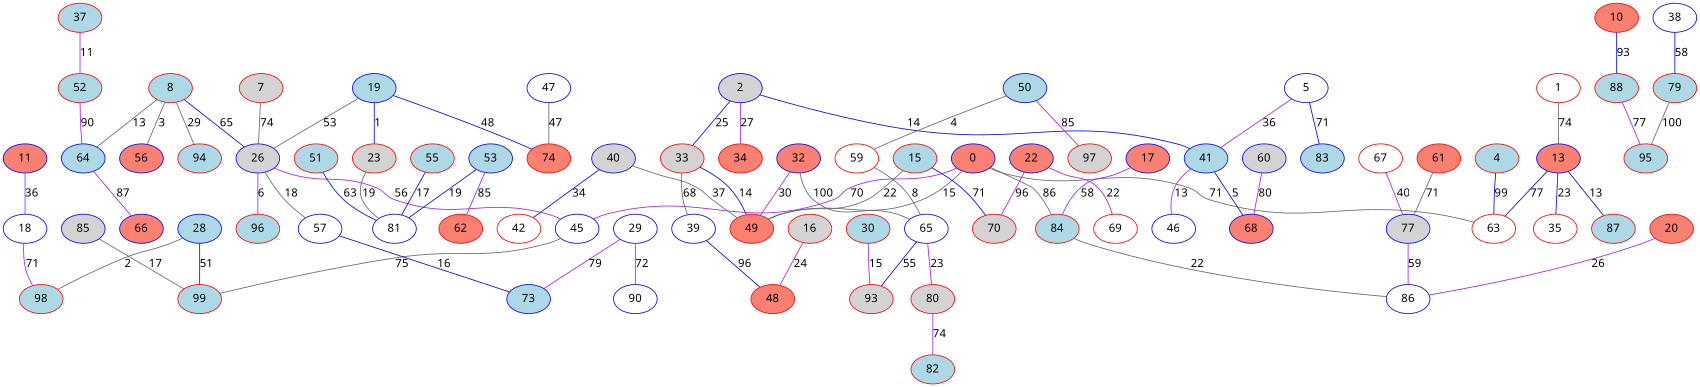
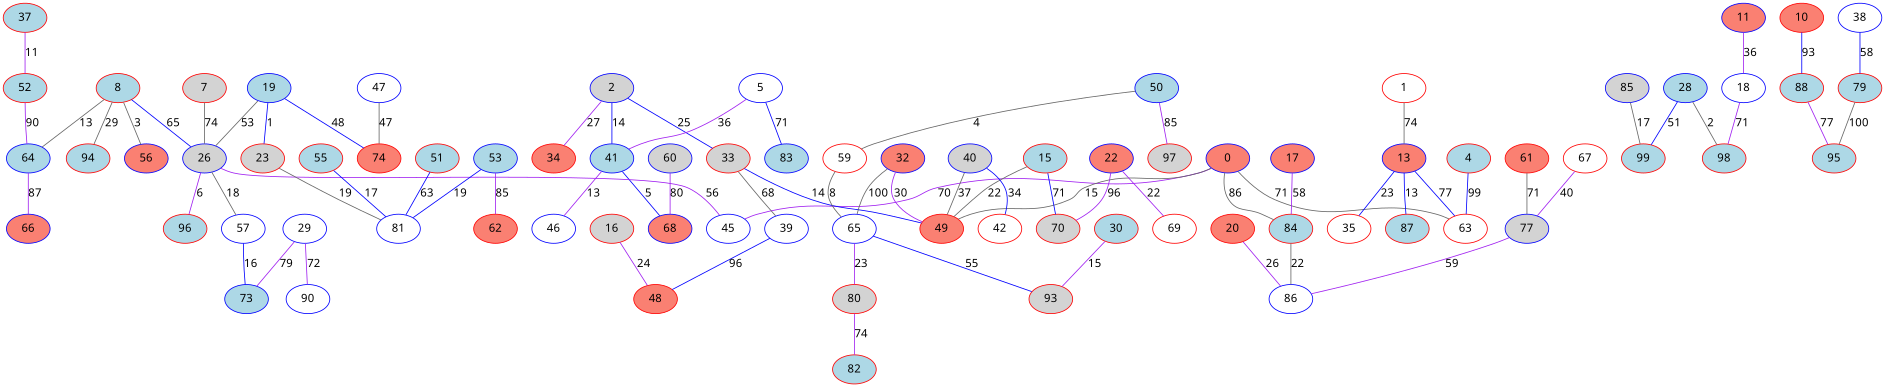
  graph {
    fontname="Noto Sans"
    node [color=red fillcolor=lightblue fontname="Noto Sans" style=filled]
    edge [color=purple fontname="Noto Sans"]
    n1 [color=blue fillcolor=salmon label=0]
    n2 [color=blue fillcolor=white label=45]
    n3 [fillcolor=salmon label=49]
    n4 [fillcolor=white label=63]
    n5 [label=84]
    n6 [label=99]
    n7 [color=blue fillcolor=white label=86]
    n8 [fillcolor=white label=1]
    n9 [color=blue fillcolor=salmon label=13]
    n10 [fillcolor=white label=35]
    n11 [label=87]
    n12 [label=95]
    n13 [color=blue fillcolor=lightgrey label=2]
    n14 [fillcolor=lightgrey label=33]
    n15 [fillcolor=salmon label=34]
    n16 [color=blue label=41]
    n17 [color=blue fillcolor=white label=39]
    n18 [color=blue fillcolor=white label=46]
    n19 [color=blue fillcolor=salmon label=68]
    n20 [label=4]
    n21 [color=blue fillcolor=lightgrey label=77]
    n22 [color=blue fillcolor=white label=5]
    n23 [color=blue label=83]
    n24 [fillcolor=lightgrey label=7]
    n25 [color=blue fillcolor=lightgrey label=26]
    n26 [color=blue fillcolor=white label=57]
    n27 [label=96]
    n28 [label=8]
    n29 [color=blue fillcolor=salmon label=56]
    n30 [color=blue label=64]
    n31 [label=94]
    n32 [color=blue fillcolor=salmon label=66]
    n33 [fillcolor=salmon label=10]
    n34 [label=88]
    n35 [color=blue fillcolor=salmon label=11]
    n36 [color=blue fillcolor=white label=18]
    n37 [label=98]
    n38 [label=15]
    n39 [fillcolor=lightgrey label=70]
    n40 [fillcolor=lightgrey label=16]
    n41 [fillcolor=salmon label=48]
    n42 [color=blue fillcolor=salmon label=17]
    n43 [color=blue label=19]
    n44 [fillcolor=lightgrey label=23]
    n45 [fillcolor=salmon label=74]
    n46 [color=blue fillcolor=white label=81]
    n47 [fillcolor=salmon label=20]
    n48 [color=blue fillcolor=salmon label=22]
    n49 [fillcolor=white label=69]
    n50 [color=blue label=73]
    n51 [color=blue label=28]
    n52 [color=blue fillcolor=white label=29]
    n53 [color=blue fillcolor=white label=90]
    n54 [label=30]
    n55 [fillcolor=lightgrey label=93]
    n56 [color=blue fillcolor=salmon label=32]
    n57 [color=blue fillcolor=white label=65]
    n58 [fillcolor=lightgrey label=80]
    n59 [label=37]
    n60 [label=52]
    n61 [color=blue fillcolor=white label=38]
    n62 [label=79]
    n63 [color=blue fillcolor=lightgrey label=40]
    n64 [fillcolor=white label=42]
    n65 [color=blue fillcolor=white label=47]
    n66 [color=blue label=50]
    n67 [fillcolor=white label=59]
    n68 [fillcolor=lightgrey label=97]
    n69 [label=51]
    n70 [color=blue label=53]
    n71 [fillcolor=salmon label=62]
    n72 [label=55]
    n73 [color=blue fillcolor=lightgrey label=60]
    n74 [fillcolor=salmon label=61]
    n75 [label=82]
    n76 [fillcolor=white label=67]
    n77 [color=blue fillcolor=lightgrey label=85]
    n1 -- n2 [label=70]
    n1 -- n3 [color=gray40 label=15]
    n1 -- n4 [color=gray40 label=71]
    n1 -- n5 [color=gray40 label=86]
-   n2 -- n6 [color=gray40 label=75]
    n5 -- n7 [color=gray40 label=22]
    n8 -- n9 [color=gray40 label=74]
    n9 -- n4 [color=blue label=77]
    n9 -- n10 [color=blue label=23]
    n9 -- n11 [color=blue label=13]
    n13 -- n14 [color=blue label=25]
    n13 -- n15 [label=27]
    n13 -- n16 [color=blue label=14]
    n14 -- n3 [color=blue label=14]
    n14 -- n17 [color=gray40 label=68]
    n16 -- n18 [label=13]
    n16 -- n19 [color=blue label=5]
    n17 -- n41 [color=blue label=96]
    n20 -- n4 [color=blue label=99]
    n21 -- n7 [label=59]
    n22 -- n16 [label=36]
    n22 -- n23 [color=blue label=71]
    n24 -- n25 [color=gray40 label=74]
    n25 -- n2 [label=56]
    n25 -- n26 [color=gray40 label=18]
    n25 -- n27 [label=6]
    n26 -- n50 [color=blue label=16]
    n28 -- n25 [color=blue label=65]
    n28 -- n29 [color=gray40 label=3]
    n28 -- n30 [color=gray40 label=13]
    n28 -- n31 [color=gray40 label=29]
    n30 -- n32 [label=87]
    n33 -- n34 [color=blue label=93]
    n34 -- n12 [label=77]
    n35 -- n36 [label=36]
    n36 -- n37 [label=71]
    n38 -- n3 [color=gray40 label=22]
    n38 -- n39 [color=blue label=71]
    n40 -- n41 [label=24]
    n42 -- n5 [label=58]
    n43 -- n25 [color=gray40 label=53]
    n43 -- n44 [color=blue label=1]
    n43 -- n45 [color=blue label=48]
    n44 -- n46 [color=gray40 label=19]
    n47 -- n7 [label=26]
    n48 -- n39 [label=96]
    n48 -- n49 [label=22]
    n51 -- n6 [color=blue label=51]
    n51 -- n37 [color=gray40 label=2]
    n52 -- n50 [label=79]
    n52 -- n53 [label=72]
    n54 -- n55 [label=15]
    n56 -- n3 [label=30]
    n56 -- n57 [color=gray40 label=100]
    n57 -- n55 [color=blue label=55]
    n57 -- n58 [label=23]
    n58 -- n75 [label=74]
    n59 -- n60 [label=11]
    n60 -- n30 [label=90]
    n61 -- n62 [color=blue label=58]
    n62 -- n12 [color=gray40 label=100]
    n63 -- n3 [color=gray40 label=37]
    n63 -- n64 [color=blue label=34]
    n65 -- n45 [color=gray40 label=47]
    n66 -- n67 [color=gray40 label=4]
    n66 -- n68 [label=85]
    n67 -- n57 [color=gray40 label=8]
    n69 -- n46 [color=blue label=63]
    n70 -- n46 [color=blue label=19]
    n70 -- n71 [label=85]
    n72 -- n46 [color=blue label=17]
    n73 -- n19 [label=80]
    n74 -- n21 [color=gray40 label=71]
    n76 -- n21 [label=40]
    n77 -- n6 [color=gray40 label=17]
  }
